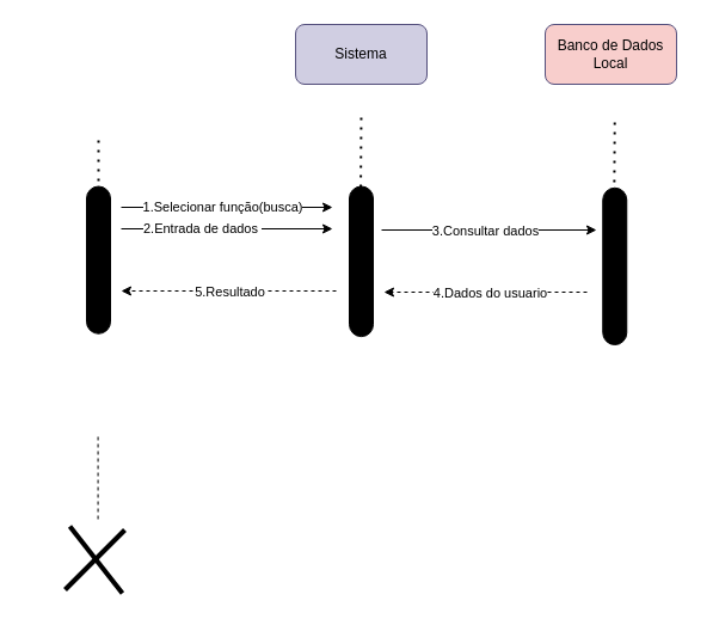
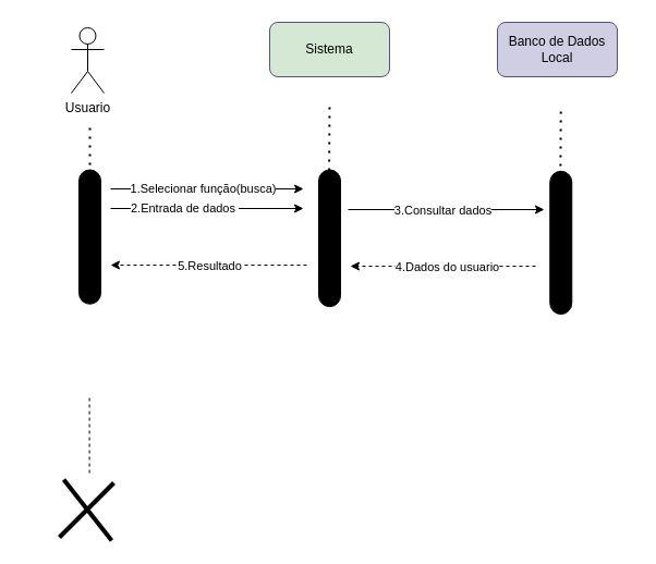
  <mxCell id="0" />
  <mxCell id="1" parent="0" />
- <mxCell id="3" value="Sistema" style="rounded=1;whiteSpace=wrap;html=1;fillColor=#d0cee2;strokeColor=#56517e;" vertex="1" parent="1"><mxGeometry x="247" y="20" width="110" height="50" as="geometry" /></mxCell>
+ <mxCell id="2" value="Usuario" style="shape=umlActor;verticalLabelPosition=bottom;verticalAlign=top;html=1;outlineConnect=0;" vertex="1" parent="1"><mxGeometry x="65" y="25" width="30" height="60" as="geometry" /></mxCell>
+ <mxCell id="3" value="Sistema" style="rounded=1;whiteSpace=wrap;html=1;fillColor=#d5e8d4;strokeColor=#56517e;" vertex="1" parent="1"><mxGeometry x="247" y="20" width="110" height="50" as="geometry" /></mxCell>
  <mxCell id="4" value="" style="rounded=1;whiteSpace=wrap;html=1;rotation=90;fillColor=#000000;arcSize=50;" vertex="1" parent="1"><mxGeometry x="20.38" y="207.13" width="123.25" height="20" as="geometry" /></mxCell>
  <mxCell id="5" value="" style="endArrow=none;dashed=1;html=1;dashPattern=1 3;strokeWidth=2;rounded=0;" edge="1" parent="1"><mxGeometry width="50" height="50" relative="1" as="geometry"><mxPoint x="82" y="167" as="sourcePoint" /><mxPoint x="82" y="117" as="targetPoint" /></mxGeometry></mxCell>
  <mxCell id="6" value="" style="rounded=1;whiteSpace=wrap;html=1;rotation=90;fillColor=#000000;arcSize=50;" vertex="1" parent="1"><mxGeometry x="239.2" y="208.31" width="125.62" height="20" as="geometry" /></mxCell>
  <mxCell id="7" value="" style="endArrow=none;dashed=1;html=1;dashPattern=1 3;strokeWidth=2;rounded=0;" edge="1" parent="1"><mxGeometry width="50" height="50" relative="1" as="geometry"><mxPoint x="301.5" y="164" as="sourcePoint" /><mxPoint x="302" y="94" as="targetPoint" /></mxGeometry></mxCell>
  <mxCell id="8" value="" style="endArrow=classic;html=1;rounded=0;" edge="1" parent="1"><mxGeometry width="50" height="50" relative="1" as="geometry"><mxPoint x="101" y="173" as="sourcePoint" /><mxPoint x="278" y="173" as="targetPoint" /></mxGeometry></mxCell>
  <mxCell id="9" value="1.Selecionar função(busca)" style="edgeLabel;html=1;align=center;verticalAlign=middle;resizable=0;points=[];" vertex="1" connectable="0" parent="8"><mxGeometry x="-0.028" relative="1" as="geometry"><mxPoint x="-2" y="-1" as="offset" /></mxGeometry></mxCell>
- <mxCell id="10" value="Banco de Dados&lt;br&gt;Local" style="rounded=1;whiteSpace=wrap;html=1;fillColor=#f8cecc;strokeColor=#56517e;" vertex="1" parent="1"><mxGeometry x="456" y="20" width="110" height="50" as="geometry" /></mxCell>
+ <mxCell id="10" value="Banco de Dados&lt;br&gt;Local" style="rounded=1;whiteSpace=wrap;html=1;fillColor=#d0cee2;strokeColor=#56517e;" vertex="1" parent="1"><mxGeometry x="456" y="20" width="110" height="50" as="geometry" /></mxCell>
  <mxCell id="11" value="" style="rounded=1;whiteSpace=wrap;html=1;rotation=90;fillColor=#000000;arcSize=50;" vertex="1" parent="1"><mxGeometry x="448.63" y="212.38" width="131.25" height="20" as="geometry" /></mxCell>
  <mxCell id="12" value="" style="endArrow=none;dashed=1;html=1;dashPattern=1 3;strokeWidth=2;rounded=0;" edge="1" parent="1"><mxGeometry width="50" height="50" relative="1" as="geometry"><mxPoint x="513.75" y="168" as="sourcePoint" /><mxPoint x="514.25" y="98" as="targetPoint" /></mxGeometry></mxCell>
  <mxCell id="13" value="" style="endArrow=classic;html=1;rounded=0;" edge="1" parent="1"><mxGeometry width="50" height="50" relative="1" as="geometry"><mxPoint x="319" y="192" as="sourcePoint" /><mxPoint x="499" y="192" as="targetPoint" /></mxGeometry></mxCell>
  <mxCell id="14" value="3.Consultar dados" style="edgeLabel;html=1;align=center;verticalAlign=middle;resizable=0;points=[];" vertex="1" connectable="0" parent="13"><mxGeometry x="-0.028" relative="1" as="geometry"><mxPoint x="-1" as="offset" /></mxGeometry></mxCell>
  <mxCell id="15" value="" style="endArrow=classic;html=1;rounded=0;dashed=1;" edge="1" parent="1"><mxGeometry width="50" height="50" relative="1" as="geometry"><mxPoint x="491" y="244" as="sourcePoint" /><mxPoint x="321" y="244" as="targetPoint" /></mxGeometry></mxCell>
  <mxCell id="16" value="4.Dados do usuario" style="edgeLabel;html=1;align=center;verticalAlign=middle;resizable=0;points=[];" vertex="1" connectable="0" parent="15"><mxGeometry x="-0.044" y="1" relative="1" as="geometry"><mxPoint x="-1" y="-1" as="offset" /></mxGeometry></mxCell>
  <mxCell id="17" value="" style="endArrow=classic;html=1;rounded=0;dashed=1;" edge="1" parent="1"><mxGeometry width="50" height="50" relative="1" as="geometry"><mxPoint x="281" y="243" as="sourcePoint" /><mxPoint x="101" y="243" as="targetPoint" /></mxGeometry></mxCell>
  <mxCell id="18" value="5.Resultado" style="edgeLabel;html=1;align=center;verticalAlign=middle;resizable=0;points=[];" vertex="1" connectable="0" parent="17"><mxGeometry x="0.18" relative="1" as="geometry"><mxPoint x="16" as="offset" /></mxGeometry></mxCell>
  <mxCell id="19" value="" style="endArrow=none;dashed=1;html=1;rounded=0;" edge="1" parent="1"><mxGeometry width="50" height="50" relative="1" as="geometry"><mxPoint x="81.58" y="434" as="sourcePoint" /><mxPoint x="81.58" y="364" as="targetPoint" /></mxGeometry></mxCell>
  <mxCell id="20" value="" style="endArrow=none;html=1;rounded=0;strokeWidth=4;" edge="1" parent="1"><mxGeometry width="50" height="50" relative="1" as="geometry"><mxPoint x="54" y="493" as="sourcePoint" /><mxPoint x="104" y="443" as="targetPoint" /></mxGeometry></mxCell>
  <mxCell id="21" value="" style="endArrow=none;html=1;rounded=0;strokeWidth=4;" edge="1" parent="1"><mxGeometry width="50" height="50" relative="1" as="geometry"><mxPoint x="58" y="440" as="sourcePoint" /><mxPoint x="102" y="496" as="targetPoint" /></mxGeometry></mxCell>
  <mxCell id="22" value="" style="endArrow=classic;html=1;rounded=0;" edge="1" parent="1"><mxGeometry width="50" height="50" relative="1" as="geometry"><mxPoint x="101" y="191" as="sourcePoint" /><mxPoint x="278" y="191" as="targetPoint" /></mxGeometry></mxCell>
  <mxCell id="23" value="2.Entrada de dados&amp;nbsp;" style="edgeLabel;html=1;align=center;verticalAlign=middle;resizable=0;points=[];" vertex="1" connectable="0" parent="22"><mxGeometry x="-0.028" relative="1" as="geometry"><mxPoint x="-19" y="-1" as="offset" /></mxGeometry></mxCell>
